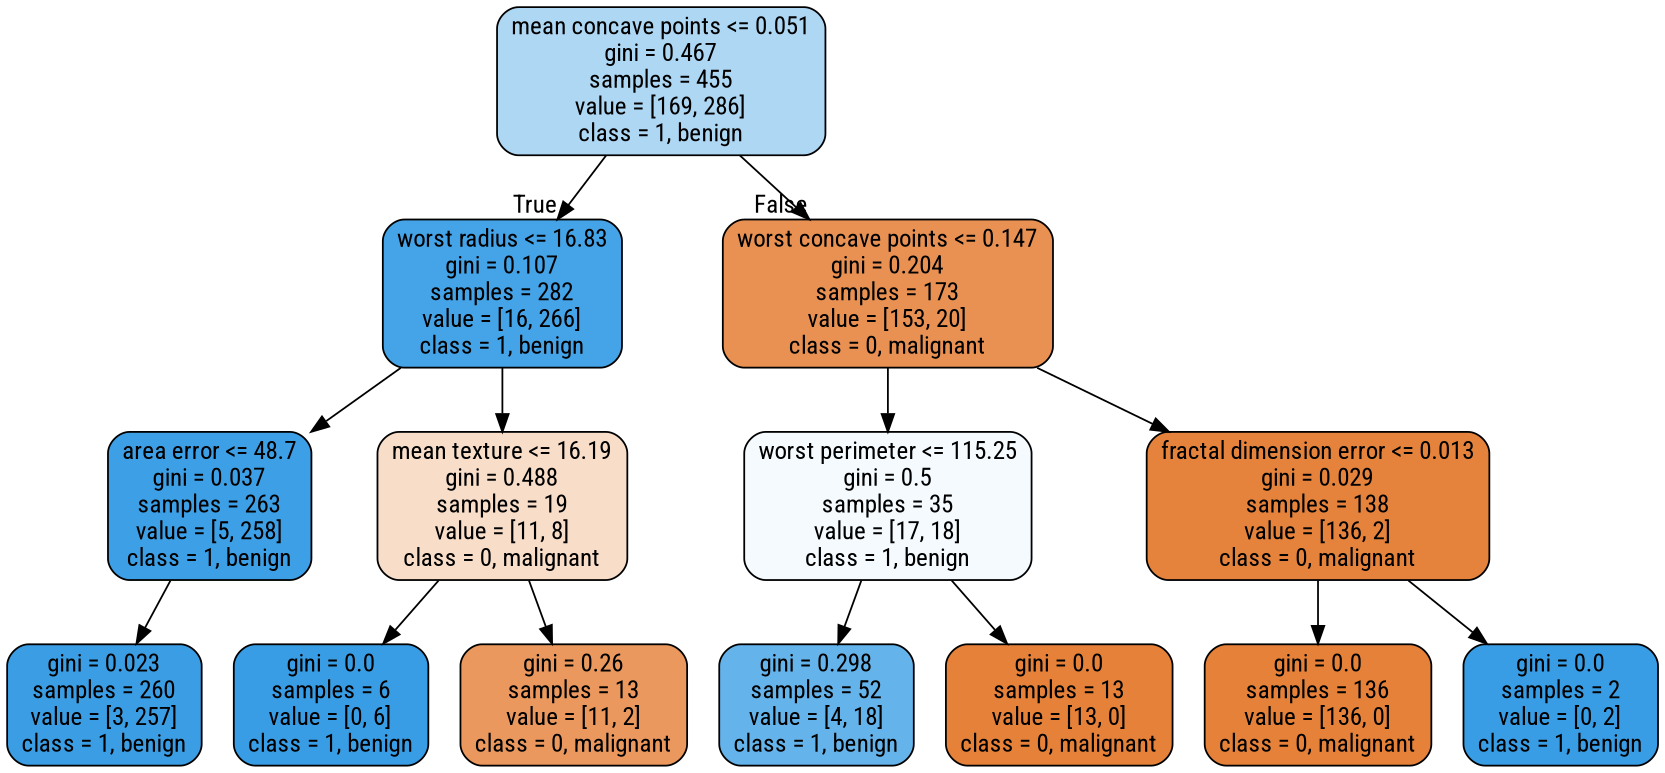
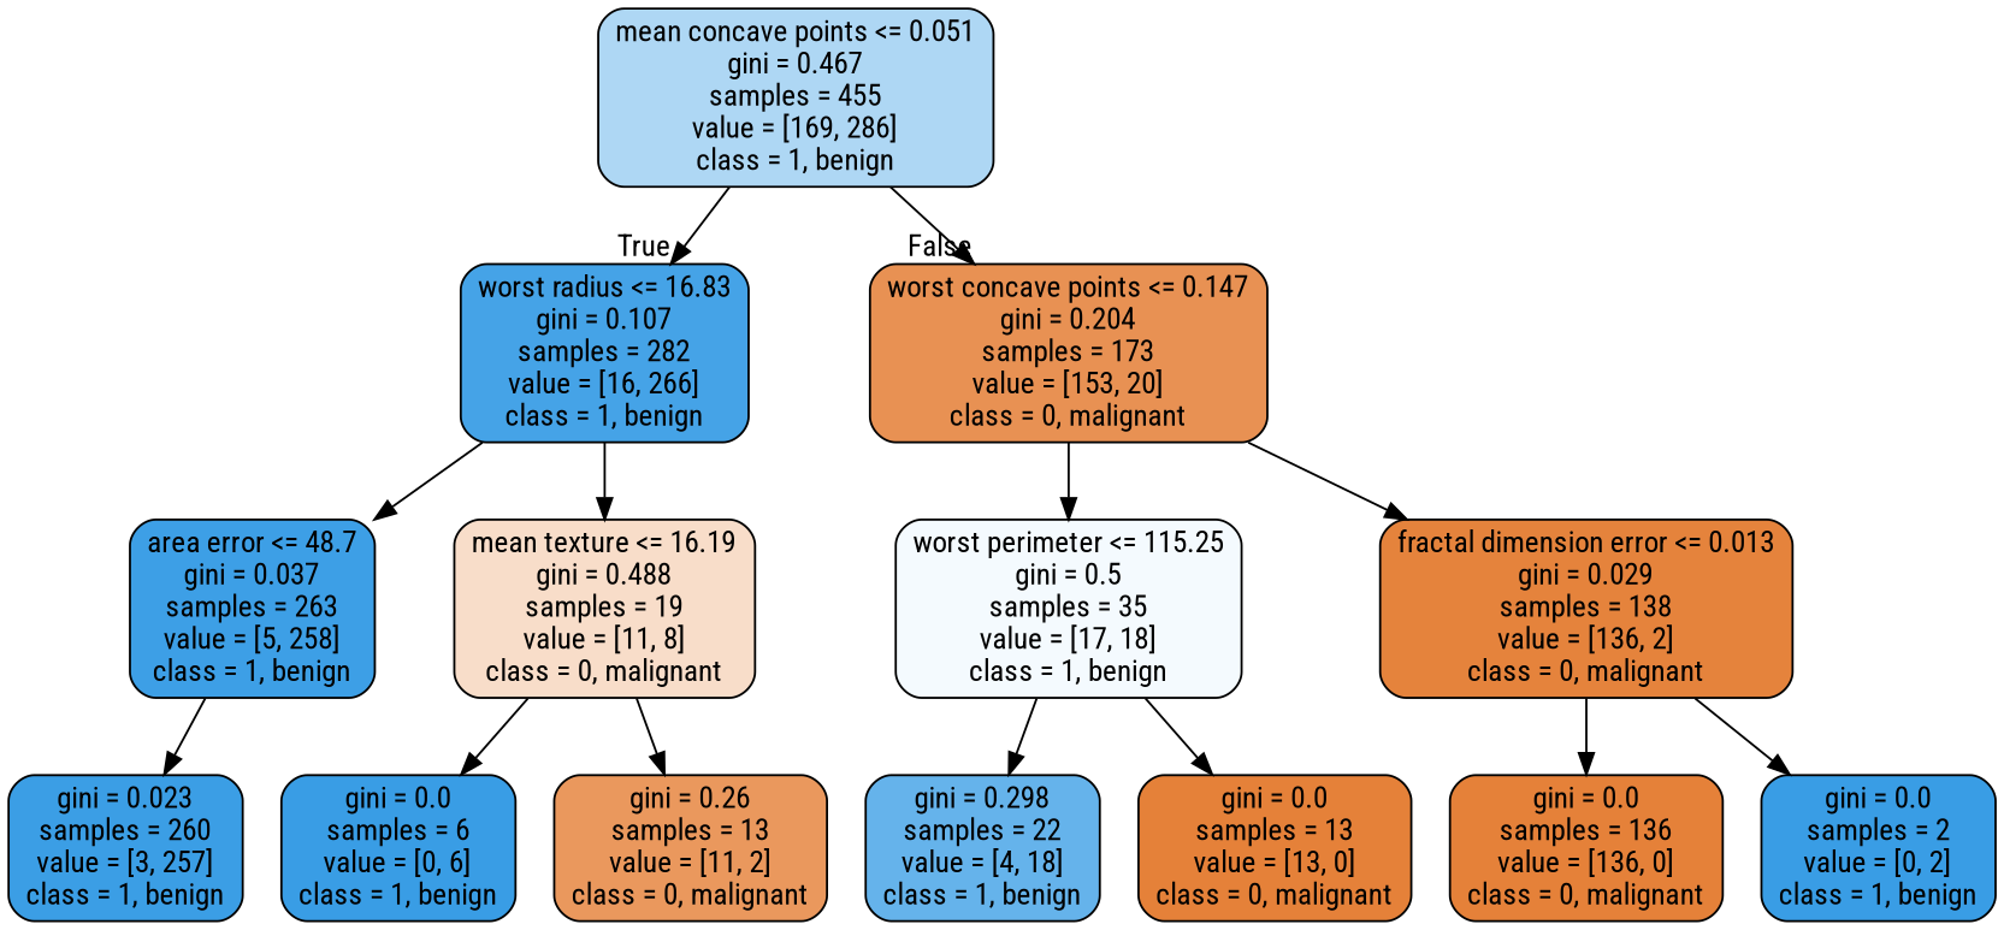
  digraph {
    fontname="Roboto Condensed"
    node [color=black fillcolor="#399de5" fontname="Roboto Condensed" shape=box style="filled, rounded"]
    edge [fontname="Roboto Condensed"]
    n1 [fillcolor="#aed7f4" label="mean concave points <= 0.051\ngini = 0.467\nsamples = 455\nvalue = [169, 286]\nclass = 1, benign"]
    n2 [fillcolor="#45a3e7" label="worst radius <= 16.83\ngini = 0.107\nsamples = 282\nvalue = [16, 266]\nclass = 1, benign"]
    n3 [fillcolor="#e89153" label="worst concave points <= 0.147\ngini = 0.204\nsamples = 173\nvalue = [153, 20]\nclass = 0, malignant"]
    n4 [fillcolor="#3d9fe6" label="area error <= 48.7\ngini = 0.037\nsamples = 263\nvalue = [5, 258]\nclass = 1, benign"]
    n5 [fillcolor="#f8ddc9" label="mean texture <= 16.19\ngini = 0.488\nsamples = 19\nvalue = [11, 8]\nclass = 0, malignant"]
    n6 [fillcolor="#f4fafe" label="worst perimeter <= 115.25\ngini = 0.5\nsamples = 35\nvalue = [17, 18]\nclass = 1, benign"]
    n7 [fillcolor="#e5833c" label="fractal dimension error <= 0.013\ngini = 0.029\nsamples = 138\nvalue = [136, 2]\nclass = 0, malignant"]
    n8 [fillcolor="#3b9ee5" label="gini = 0.023\nsamples = 260\nvalue = [3, 257]\nclass = 1, benign"]
    n9 [label="gini = 0.0\nsamples = 6\nvalue = [0, 6]\nclass = 1, benign"]
    n10 [fillcolor="#ea985d" label="gini = 0.26\nsamples = 13\nvalue = [11, 2]\nclass = 0, malignant"]
-   n11 [fillcolor="#65b3eb" label="gini = 0.298\nsamples = 52\nvalue = [4, 18]\nclass = 1, benign"]
+   n11 [fillcolor="#65b3eb" label="gini = 0.298\nsamples = 22\nvalue = [4, 18]\nclass = 1, benign"]
    n12 [fillcolor="#e58139" label="gini = 0.0\nsamples = 13\nvalue = [13, 0]\nclass = 0, malignant"]
    n13 [fillcolor="#e58139" label="gini = 0.0\nsamples = 136\nvalue = [136, 0]\nclass = 0, malignant"]
    n14 [label="gini = 0.0\nsamples = 2\nvalue = [0, 2]\nclass = 1, benign"]
    n1 -> n2 [headlabel=True labelangle=45 labeldistance=2.5]
    n1 -> n3 [headlabel=False labelangle=-45 labeldistance=2.5]
    n2 -> n4
    n2 -> n5
    n3 -> n6
    n3 -> n7
    n4 -> n8
    n5 -> n9
    n5 -> n10
    n6 -> n11
    n6 -> n12
    n7 -> n13
    n7 -> n14
  }
